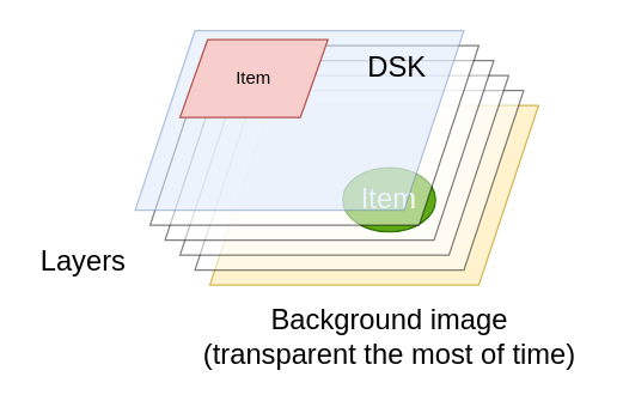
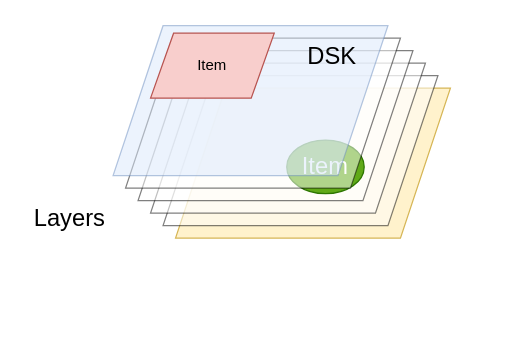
  <mxCell id="0" />
  <mxCell id="1" parent="0" />
  <mxCell id="2" value="" style="shape=parallelogram;perimeter=parallelogramPerimeter;whiteSpace=wrap;html=1;fixedSize=1;size=40;fillColor=#fff2cc;strokeColor=#d6b656;" vertex="1" parent="1"><mxGeometry x="140" y="70" width="220" height="120" as="geometry" /></mxCell>
  <mxCell id="3" value="" style="shape=parallelogram;perimeter=parallelogramPerimeter;whiteSpace=wrap;html=1;fixedSize=1;size=40;opacity=50;" vertex="1" parent="1"><mxGeometry x="130" y="60" width="220" height="120" as="geometry" /></mxCell>
  <mxCell id="4" value="" style="shape=parallelogram;perimeter=parallelogramPerimeter;whiteSpace=wrap;html=1;fixedSize=1;size=40;opacity=50;" vertex="1" parent="1"><mxGeometry x="120" y="50" width="220" height="120" as="geometry" /></mxCell>
  <mxCell id="5" value="" style="shape=parallelogram;perimeter=parallelogramPerimeter;whiteSpace=wrap;html=1;fixedSize=1;size=40;opacity=50;" vertex="1" parent="1"><mxGeometry x="110" y="40" width="220" height="120" as="geometry" /></mxCell>
  <mxCell id="6" value="Item" style="ellipse;whiteSpace=wrap;html=1;fontSize=19;fillColor=#60a917;strokeColor=#2D7600;fontColor=#ffffff;" vertex="1" parent="1"><mxGeometry x="229" y="111.5" width="62" height="43" as="geometry" /></mxCell>
  <mxCell id="7" value="" style="shape=parallelogram;perimeter=parallelogramPerimeter;whiteSpace=wrap;html=1;fixedSize=1;size=40;opacity=50;" vertex="1" parent="1"><mxGeometry x="100" y="30" width="220" height="120" as="geometry" /></mxCell>
  <mxCell id="8" value="Layers" style="text;html=1;resizable=0;autosize=1;align=center;verticalAlign=middle;points=[];fillColor=none;strokeColor=none;rounded=0;fontSize=19;" vertex="1" parent="1"><mxGeometry x="20" y="160" width="70" height="30" as="geometry" /></mxCell>
- <mxCell id="9" value="Background image&lt;br&gt;(transparent the most of time)" style="text;html=1;resizable=0;autosize=1;align=center;verticalAlign=middle;points=[];fillColor=none;strokeColor=none;rounded=0;fontSize=19;" vertex="1" parent="1"><mxGeometry x="125" y="200" width="270" height="50" as="geometry" /></mxCell>
  <mxCell id="10" value="" style="shape=parallelogram;perimeter=parallelogramPerimeter;whiteSpace=wrap;html=1;fixedSize=1;size=40;fillColor=#dae8fc;strokeColor=#6c8ebf;opacity=50;" vertex="1" parent="1"><mxGeometry x="90" y="20" width="220" height="120" as="geometry" /></mxCell>
  <mxCell id="11" value="DSK" style="text;html=1;resizable=0;autosize=1;align=center;verticalAlign=middle;points=[];fillColor=none;strokeColor=none;rounded=0;fontSize=19;" vertex="1" parent="1"><mxGeometry x="240" y="30" width="50" height="30" as="geometry" /></mxCell>
  <mxCell id="12" value="Item" style="shape=parallelogram;perimeter=parallelogramPerimeter;whiteSpace=wrap;html=1;fixedSize=1;size=18.444;fillColor=#f8cecc;strokeColor=#b85450;" vertex="1" parent="1"><mxGeometry x="120" y="26" width="99" height="52" as="geometry" /></mxCell>
